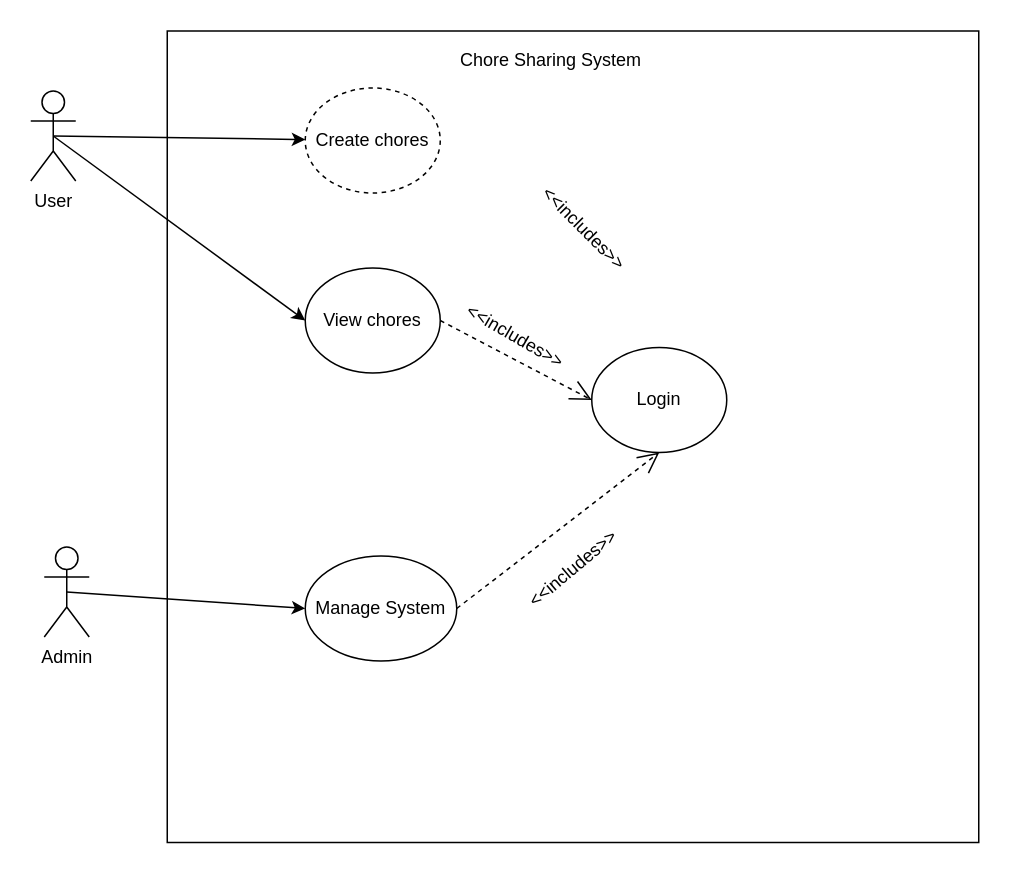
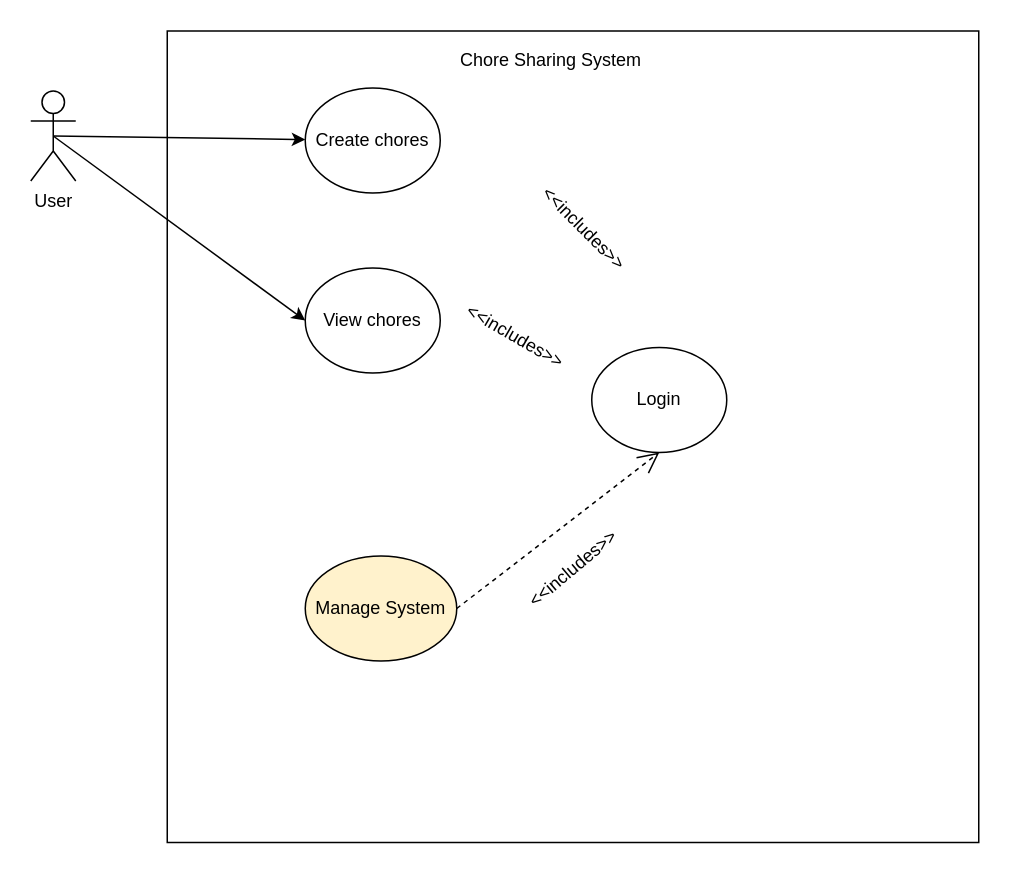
  <mxCell id="0" />
  <mxCell id="1" parent="0" />
  <mxCell id="2" value="" style="whiteSpace=wrap;html=1;aspect=fixed;" vertex="1" parent="1"><mxGeometry x="111" y="20" width="541" height="541" as="geometry" /></mxCell>
  <mxCell id="3" value="Chore Sharing System" style="text;html=1;strokeColor=none;fillColor=none;align=center;verticalAlign=middle;whiteSpace=wrap;rounded=0;" vertex="1" parent="1"><mxGeometry x="289" y="26" width="156" height="27" as="geometry" /></mxCell>
  <mxCell id="4" value="User" style="shape=umlActor;verticalLabelPosition=bottom;verticalAlign=top;html=1;outlineConnect=0;" vertex="1" parent="1"><mxGeometry x="20" y="60" width="30" height="60" as="geometry" /></mxCell>
- <mxCell id="5" value="Admin" style="shape=umlActor;verticalLabelPosition=bottom;verticalAlign=top;html=1;outlineConnect=0;" vertex="1" parent="1"><mxGeometry x="29" y="364" width="30" height="60" as="geometry" /></mxCell>
  <mxCell id="6" value="Login" style="ellipse;whiteSpace=wrap;html=1;" vertex="1" parent="1"><mxGeometry x="394" y="231" width="90" height="70" as="geometry" /></mxCell>
- <mxCell id="7" value="Create chores" style="ellipse;whiteSpace=wrap;html=1;dashed=1;" vertex="1" parent="1"><mxGeometry x="203" y="58" width="90" height="70" as="geometry" /></mxCell>
+ <mxCell id="7" value="Create chores" style="ellipse;whiteSpace=wrap;html=1;" vertex="1" parent="1"><mxGeometry x="203" y="58" width="90" height="70" as="geometry" /></mxCell>
  <mxCell id="8" value="View chores" style="ellipse;whiteSpace=wrap;html=1;" vertex="1" parent="1"><mxGeometry x="203" y="178" width="90" height="70" as="geometry" /></mxCell>
- <mxCell id="9" value="Manage System" style="ellipse;whiteSpace=wrap;html=1;" vertex="1" parent="1"><mxGeometry x="203" y="370" width="101" height="70" as="geometry" /></mxCell>
+ <mxCell id="9" value="Manage System" style="ellipse;whiteSpace=wrap;html=1;fillColor=#fff2cc;" vertex="1" parent="1"><mxGeometry x="203" y="370" width="101" height="70" as="geometry" /></mxCell>
  <mxCell id="10" value="" style="endArrow=classic;html=1;rounded=0;exitX=0.5;exitY=0.5;exitDx=0;exitDy=0;exitPerimeter=0;" edge="1" parent="1" source="4" target="7"><mxGeometry width="50" height="50" relative="1" as="geometry"><mxPoint x="331" y="235" as="sourcePoint" /><mxPoint x="381" y="185" as="targetPoint" /></mxGeometry></mxCell>
  <mxCell id="11" value="" style="endArrow=classic;html=1;rounded=0;exitX=0.5;exitY=0.5;exitDx=0;exitDy=0;exitPerimeter=0;entryX=0;entryY=0.5;entryDx=0;entryDy=0;" edge="1" parent="1" source="4" target="8"><mxGeometry width="50" height="50" relative="1" as="geometry"><mxPoint x="45" y="100" as="sourcePoint" /><mxPoint x="213" y="102" as="targetPoint" /></mxGeometry></mxCell>
- <mxCell id="12" value="" style="endArrow=classic;html=1;rounded=0;exitX=0.5;exitY=0.5;exitDx=0;exitDy=0;exitPerimeter=0;entryX=0;entryY=0.5;entryDx=0;entryDy=0;" edge="1" parent="1" source="5" target="9"><mxGeometry width="50" height="50" relative="1" as="geometry"><mxPoint x="55" y="110" as="sourcePoint" /><mxPoint x="223" y="112" as="targetPoint" /></mxGeometry></mxCell>
- <mxCell id="13" value="" style="endArrow=open;endSize=12;dashed=1;html=1;rounded=0;exitX=1;exitY=0.5;exitDx=0;exitDy=0;entryX=0;entryY=0.5;entryDx=0;entryDy=0;" edge="1" parent="1" source="8" target="6"><mxGeometry width="160" relative="1" as="geometry"><mxPoint x="303" y="103" as="sourcePoint" /><mxPoint x="449" y="241" as="targetPoint" /></mxGeometry></mxCell>
  <mxCell id="14" value="" style="endArrow=open;endSize=12;dashed=1;html=1;rounded=0;exitX=1;exitY=0.5;exitDx=0;exitDy=0;entryX=0.5;entryY=1;entryDx=0;entryDy=0;" edge="1" parent="1" source="9" target="6"><mxGeometry width="160" relative="1" as="geometry"><mxPoint x="313" y="113" as="sourcePoint" /><mxPoint x="459" y="251" as="targetPoint" /></mxGeometry></mxCell>
  <mxCell id="15" value="&amp;lt;&amp;lt;includes&amp;gt;&amp;gt;" style="text;html=1;strokeColor=none;fillColor=none;align=center;verticalAlign=middle;whiteSpace=wrap;rounded=0;rotation=30;" vertex="1" parent="1"><mxGeometry x="312" y="207" width="63" height="33" as="geometry" /></mxCell>
  <mxCell id="16" value="&amp;lt;&amp;lt;includes&amp;gt;&amp;gt;" style="text;html=1;strokeColor=none;fillColor=none;align=center;verticalAlign=middle;whiteSpace=wrap;rounded=0;rotation=-40;" vertex="1" parent="1"><mxGeometry x="351.5" y="364" width="60" height="30" as="geometry" /></mxCell>
  <mxCell id="17" value="&amp;lt;&amp;lt;includes&amp;gt;&amp;gt;" style="text;html=1;strokeColor=none;fillColor=none;align=center;verticalAlign=middle;whiteSpace=wrap;rounded=0;rotation=45;" vertex="1" parent="1"><mxGeometry x="359" y="137" width="60" height="30" as="geometry" /></mxCell>
